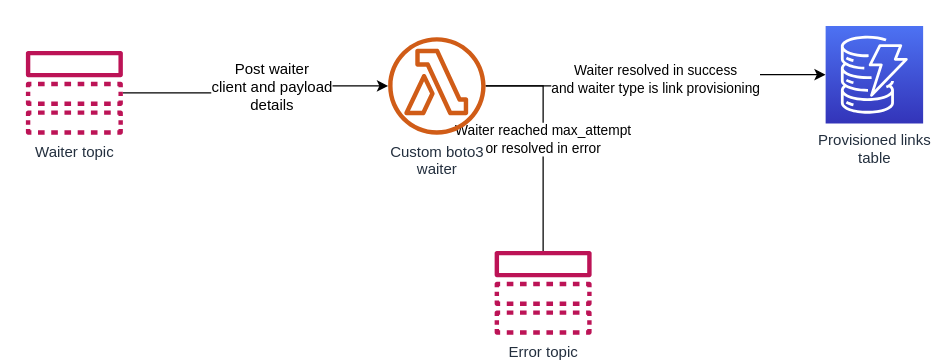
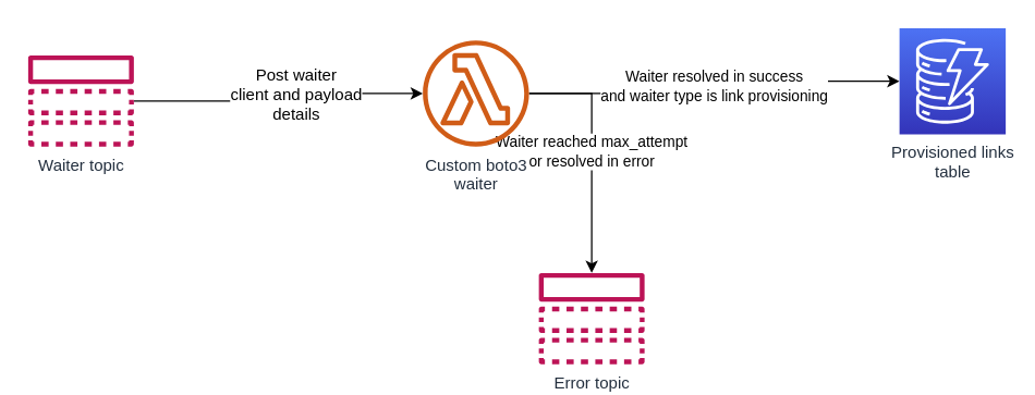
  <mxCell id="0" />
  <mxCell id="1" parent="0" />
  <mxCell id="2" style="edgeStyle=orthogonalEdgeStyle;rounded=0;orthogonalLoop=1;jettySize=auto;html=1;" edge="1" parent="1" source="4" target="7"><mxGeometry relative="1" as="geometry" /></mxCell>
  <mxCell id="3" value="&lt;div&gt;Post waiter&lt;/div&gt;&lt;div&gt;client and payload&lt;/div&gt;&lt;div&gt;details&lt;br&gt;&lt;/div&gt;" style="text;html=1;align=center;verticalAlign=middle;resizable=0;points=[];labelBackgroundColor=#ffffff;" vertex="1" connectable="0" parent="2"><mxGeometry x="0.137" y="1" relative="1" as="geometry"><mxPoint y="1" as="offset" /></mxGeometry></mxCell>
  <mxCell id="4" value="Waiter topic" style="outlineConnect=0;fontColor=#232F3E;gradientColor=none;fillColor=#BC1356;strokeColor=none;dashed=0;verticalLabelPosition=bottom;verticalAlign=top;align=center;html=1;fontSize=12;fontStyle=0;aspect=fixed;pointerEvents=1;shape=mxgraph.aws4.topic;" vertex="1" parent="1"><mxGeometry x="20" y="40" width="78" height="67" as="geometry" /></mxCell>
- <mxCell id="5" value="&lt;div&gt;Waiter reached max_attempt&lt;/div&gt;&lt;div&gt;or resolved in error&lt;br&gt;&lt;/div&gt;" style="edgeStyle=orthogonalEdgeStyle;rounded=0;orthogonalLoop=1;jettySize=auto;html=1;endArrow=none;" edge="1" parent="1" source="7" target="8"><mxGeometry relative="1" as="geometry" /></mxCell>
+ <mxCell id="5" value="&lt;div&gt;Waiter reached max_attempt&lt;/div&gt;&lt;div&gt;or resolved in error&lt;br&gt;&lt;/div&gt;" style="edgeStyle=orthogonalEdgeStyle;rounded=0;orthogonalLoop=1;jettySize=auto;html=1;" edge="1" parent="1" source="7" target="8"><mxGeometry relative="1" as="geometry" /></mxCell>
  <mxCell id="6" value="&lt;div&gt;Waiter resolved in success&lt;/div&gt;&lt;div&gt;and waiter type is link provisioning&lt;br&gt;&lt;/div&gt;" style="edgeStyle=orthogonalEdgeStyle;rounded=0;orthogonalLoop=1;jettySize=auto;html=1;" edge="1" parent="1" source="7" target="9"><mxGeometry relative="1" as="geometry" /></mxCell>
  <mxCell id="7" value="&lt;div&gt;Custom boto3&lt;/div&gt;&lt;div&gt;waiter&lt;br&gt;&lt;/div&gt;" style="outlineConnect=0;fontColor=#232F3E;gradientColor=none;fillColor=#D05C17;strokeColor=none;dashed=0;verticalLabelPosition=bottom;verticalAlign=top;align=center;html=1;fontSize=12;fontStyle=0;aspect=fixed;pointerEvents=1;shape=mxgraph.aws4.lambda_function;" vertex="1" parent="1"><mxGeometry x="310" y="29" width="78" height="78" as="geometry" /></mxCell>
  <mxCell id="8" value="Error topic" style="outlineConnect=0;fontColor=#232F3E;gradientColor=none;fillColor=#BC1356;strokeColor=none;dashed=0;verticalLabelPosition=bottom;verticalAlign=top;align=center;html=1;fontSize=12;fontStyle=0;aspect=fixed;pointerEvents=1;shape=mxgraph.aws4.topic;" vertex="1" parent="1"><mxGeometry x="395" y="200" width="78" height="67" as="geometry" /></mxCell>
  <mxCell id="9" value="&lt;div&gt;Provisioned links&lt;/div&gt;&lt;div&gt;table&lt;br&gt;&lt;/div&gt;" style="outlineConnect=0;fontColor=#232F3E;gradientColor=#4D72F3;gradientDirection=north;fillColor=#3334B9;strokeColor=#ffffff;dashed=0;verticalLabelPosition=bottom;verticalAlign=top;align=center;html=1;fontSize=12;fontStyle=0;aspect=fixed;shape=mxgraph.aws4.resourceIcon;resIcon=mxgraph.aws4.dynamodb;" vertex="1" parent="1"><mxGeometry x="660" y="20" width="78" height="78" as="geometry" /></mxCell>
